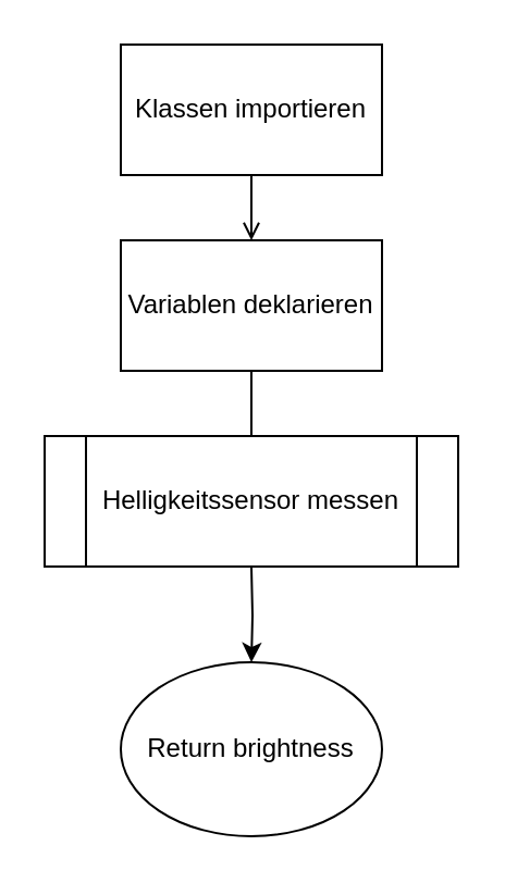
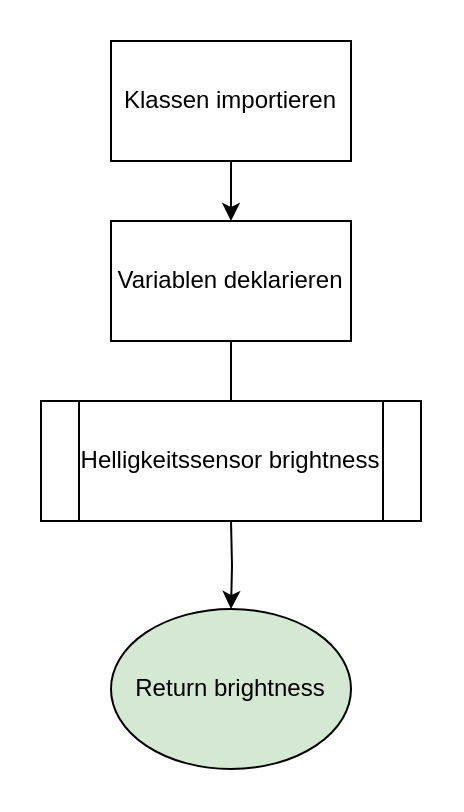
  <mxCell id="0" />
  <mxCell id="1" parent="0" />
- <mxCell id="2" value="" style="edgeStyle=orthogonalEdgeStyle;rounded=0;orthogonalLoop=1;jettySize=auto;html=1;endArrow=open;" edge="1" parent="1" source="3" target="5"><mxGeometry relative="1" as="geometry" /></mxCell>
+ <mxCell id="2" value="" style="edgeStyle=orthogonalEdgeStyle;rounded=0;orthogonalLoop=1;jettySize=auto;html=1;" edge="1" parent="1" source="3" target="5"><mxGeometry relative="1" as="geometry" /></mxCell>
  <mxCell id="3" value="Klassen importieren" style="rounded=0;whiteSpace=wrap;html=1;" vertex="1" parent="1"><mxGeometry x="55" y="20" width="120" height="60" as="geometry" /></mxCell>
  <mxCell id="4" value="" style="edgeStyle=orthogonalEdgeStyle;rounded=0;orthogonalLoop=1;jettySize=auto;html=1;" edge="1" parent="1" source="5"><mxGeometry relative="1" as="geometry"><mxPoint x="115" y="240" as="targetPoint" /></mxGeometry></mxCell>
  <mxCell id="5" value="Variablen deklarieren" style="rounded=0;whiteSpace=wrap;html=1;" vertex="1" parent="1"><mxGeometry x="55" y="110" width="120" height="60" as="geometry" /></mxCell>
  <mxCell id="6" value="" style="edgeStyle=orthogonalEdgeStyle;rounded=0;orthogonalLoop=1;jettySize=auto;html=1;" edge="1" parent="1" target="7"><mxGeometry relative="1" as="geometry"><mxPoint x="115" y="260" as="sourcePoint" /></mxGeometry></mxCell>
- <mxCell id="7" value="Return brightness" style="ellipse;whiteSpace=wrap;html=1;rounded=0;" vertex="1" parent="1"><mxGeometry x="55" y="304" width="120" height="80" as="geometry" /></mxCell>
- <mxCell id="8" value="&lt;span&gt;Helligkeitssensor messen&lt;/span&gt;" style="shape=process;whiteSpace=wrap;html=1;backgroundOutline=1;" vertex="1" parent="1"><mxGeometry x="20" y="200" width="190" height="60" as="geometry" /></mxCell>
+ <mxCell id="7" value="Return brightness" style="ellipse;whiteSpace=wrap;html=1;rounded=0;fillColor=#d5e8d4;" vertex="1" parent="1"><mxGeometry x="55" y="304" width="120" height="80" as="geometry" /></mxCell>
+ <mxCell id="8" value="&lt;span&gt;Helligkeitssensor brightness&lt;/span&gt;" style="shape=process;whiteSpace=wrap;html=1;backgroundOutline=1;" vertex="1" parent="1"><mxGeometry x="20" y="200" width="190" height="60" as="geometry" /></mxCell>
